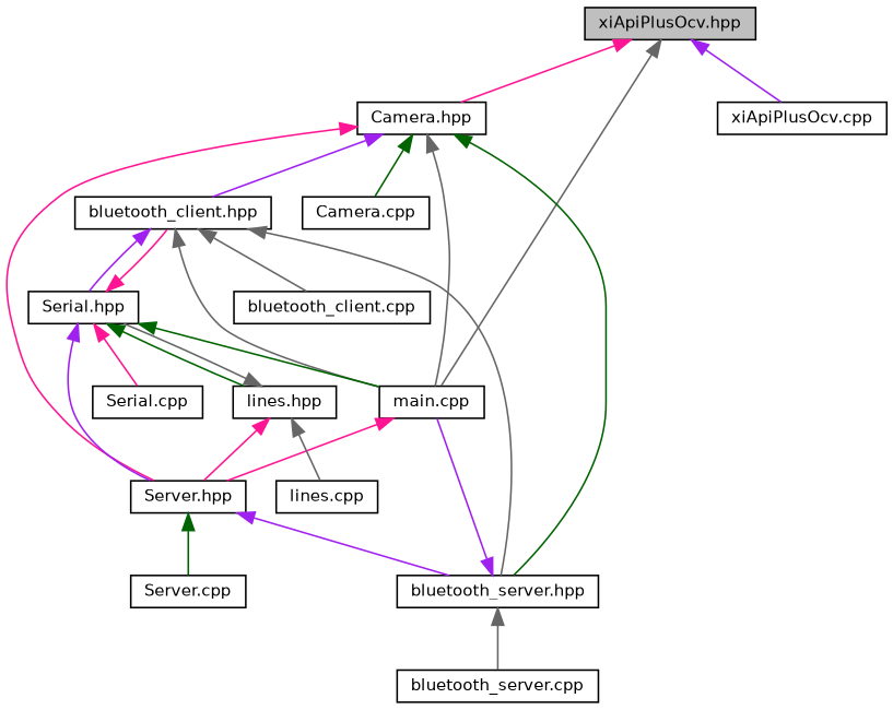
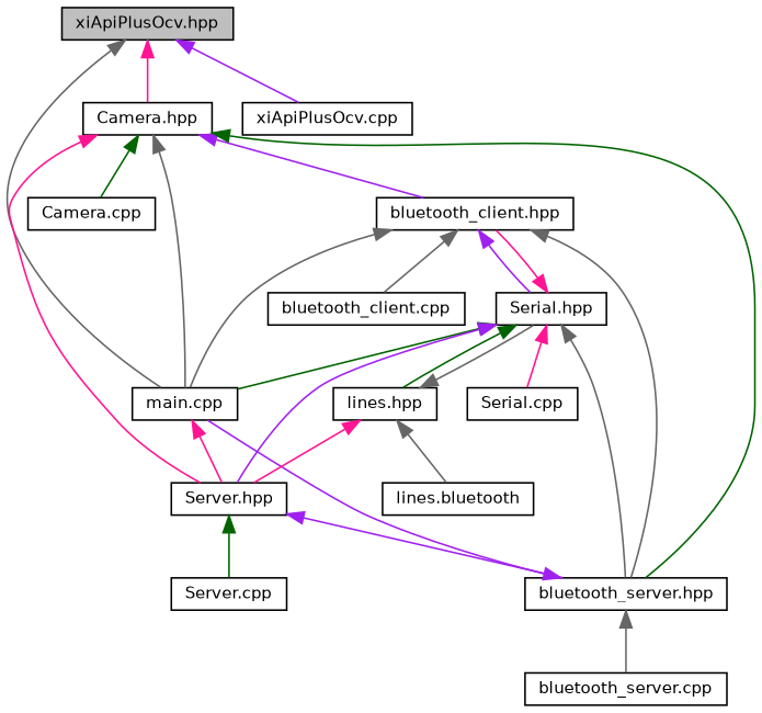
  digraph {
    node [color=black fillcolor=white fontname=Helvetica fontsize=10 shape=record style=filled]
    edge [color=gray40 dir=back fontname=Helvetica fontsize=10 labelfontname=Helvetica labelfontsize=10 style=solid]
    n1 [fillcolor=grey75 fontcolor=black height=0.2 label="xiApiPlusOcv.hpp" width=0.4]
    n2 [height=0.2 label="Camera.hpp" width=0.4]
    n3 [height=0.2 label="main.cpp" width=0.4]
    n4 [height=0.2 label="xiApiPlusOcv.cpp" width=0.4]
    n5 [height=0.2 label="bluetooth_client.hpp" width=0.4]
    n6 [height=0.2 label="Server.hpp" width=0.4]
    n7 [height=0.2 label="bluetooth_server.hpp" width=0.4]
    n8 [height=0.2 label="Camera.cpp" width=0.4]
    n9 [height=0.2 label="bluetooth_client.cpp" width=0.4]
    n10 [height=0.2 label="Serial.hpp" width=0.4]
    n11 [height=0.2 label="Server.cpp" width=0.4]
    n12 [height=0.2 label="bluetooth_server.cpp" width=0.4]
    n13 [height=0.2 label="lines.hpp" width=0.4]
    n14 [height=0.2 label="Serial.cpp" width=0.4]
-   n15 [height=0.2 label="lines.cpp" width=0.4]
+   n15 [height=0.2 label="lines.bluetooth" width=0.4]
    n1 -> n2 [color=deeppink]
    n1 -> n3
    n1 -> n4 [color=purple]
    n2 -> n3
    n2 -> n5 [color=purple]
    n2 -> n6 [color=deeppink]
    n2 -> n7 [color=darkgreen]
    n2 -> n8 [color=darkgreen]
    n3 -> n6 [color=deeppink]
    n5 -> n3
    n5 -> n7
    n5 -> n9
    n5 -> n10 [color=purple]
    n6 -> n7 [color=purple]
    n6 -> n11 [color=darkgreen]
    n7 -> n3 [color=purple]
    n7 -> n12
    n10 -> n3 [color=darkgreen]
    n10 -> n5 [color=deeppink]
    n10 -> n6 [color=purple]
+   n10 -> n7
    n10 -> n13 [color=darkgreen]
    n10 -> n14 [color=deeppink]
    n13 -> n6 [color=deeppink]
    n13 -> n10
    n13 -> n15
  }
